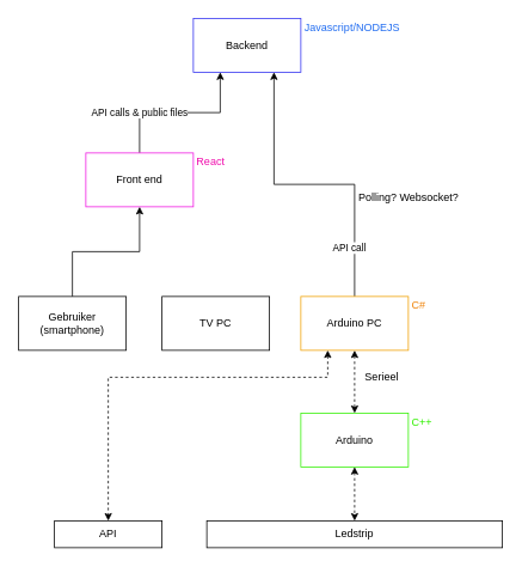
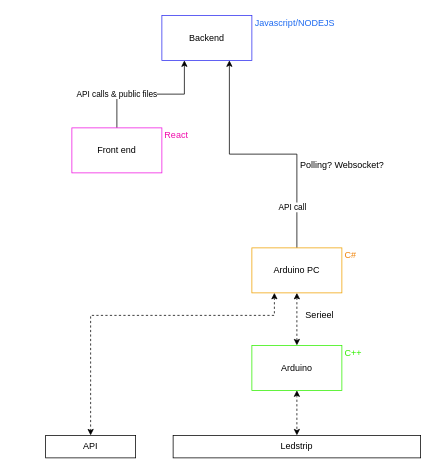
  <mxCell id="0" />
  <mxCell id="1" parent="0" />
- <mxCell id="2" value="TV PC" style="rounded=0;whiteSpace=wrap;html=1;" vertex="1" parent="1"><mxGeometry x="180" y="330" width="120" height="60" as="geometry" /></mxCell>
  <mxCell id="3" style="edgeStyle=orthogonalEdgeStyle;rounded=0;orthogonalLoop=1;jettySize=auto;html=1;exitX=0.5;exitY=1;exitDx=0;exitDy=0;entryX=0.5;entryY=0;entryDx=0;entryDy=0;dashed=1;startArrow=classic;startFill=1;" edge="1" parent="1" source="6" target="9"><mxGeometry relative="1" as="geometry" /></mxCell>
  <mxCell id="4" style="edgeStyle=orthogonalEdgeStyle;rounded=0;orthogonalLoop=1;jettySize=auto;html=1;exitX=0.5;exitY=0;exitDx=0;exitDy=0;entryX=0.75;entryY=1;entryDx=0;entryDy=0;" edge="1" parent="1" source="6" target="15"><mxGeometry relative="1" as="geometry" /></mxCell>
  <mxCell id="5" value="API call" style="edgeLabel;html=1;align=center;verticalAlign=middle;resizable=0;points=[];" vertex="1" connectable="0" parent="4"><mxGeometry x="0.186" relative="1" as="geometry"><mxPoint x="70.69" y="70" as="offset" /></mxGeometry></mxCell>
  <mxCell id="6" value="Arduino PC" style="rounded=0;whiteSpace=wrap;html=1;strokeColor=#F0A102;" vertex="1" parent="1"><mxGeometry x="335" y="330" width="120" height="60" as="geometry" /></mxCell>
  <mxCell id="7" style="edgeStyle=orthogonalEdgeStyle;rounded=0;orthogonalLoop=1;jettySize=auto;html=1;exitX=0.5;exitY=1;exitDx=0;exitDy=0;entryX=0.5;entryY=0;entryDx=0;entryDy=0;dashed=1;startArrow=classic;startFill=1;" edge="1" parent="1" source="9" target="11"><mxGeometry relative="1" as="geometry" /></mxCell>
  <mxCell id="8" style="edgeStyle=orthogonalEdgeStyle;rounded=0;orthogonalLoop=1;jettySize=auto;html=1;exitX=0.25;exitY=1;exitDx=0;exitDy=0;dashed=1;startArrow=classic;startFill=1;" edge="1" parent="1" source="6" target="19"><mxGeometry relative="1" as="geometry"><Array as="points"><mxPoint x="365" y="420" /><mxPoint x="120" y="420" /></Array></mxGeometry></mxCell>
  <mxCell id="9" value="Arduino" style="rounded=0;whiteSpace=wrap;html=1;strokeColor=#30F000;" vertex="1" parent="1"><mxGeometry x="335" y="460" width="120" height="60" as="geometry" /></mxCell>
  <mxCell id="10" value="Serieel" style="text;html=1;align=center;verticalAlign=middle;resizable=0;points=[];autosize=1;" vertex="1" parent="1"><mxGeometry x="400" y="410" width="50" height="20" as="geometry" /></mxCell>
  <mxCell id="11" value="Ledstrip" style="rounded=0;whiteSpace=wrap;html=1;" vertex="1" parent="1"><mxGeometry x="230" y="580" width="330" height="30" as="geometry" /></mxCell>
  <mxCell id="12" style="edgeStyle=orthogonalEdgeStyle;rounded=0;orthogonalLoop=1;jettySize=auto;html=1;exitX=0.5;exitY=0;exitDx=0;exitDy=0;entryX=0.25;entryY=1;entryDx=0;entryDy=0;" edge="1" parent="1" source="14" target="15"><mxGeometry relative="1" as="geometry" /></mxCell>
  <mxCell id="13" value="API calls &amp;amp; public files" style="edgeLabel;html=1;align=center;verticalAlign=middle;resizable=0;points=[];" vertex="1" connectable="0" parent="12"><mxGeometry x="0.353" y="1" relative="1" as="geometry"><mxPoint x="-77.1" as="offset" /></mxGeometry></mxCell>
  <mxCell id="14" value="Front end" style="rounded=0;whiteSpace=wrap;html=1;strokeColor=#F013E1;" vertex="1" parent="1"><mxGeometry x="95" y="170" width="120" height="60" as="geometry" /></mxCell>
  <mxCell id="15" value="Backend" style="rounded=0;whiteSpace=wrap;html=1;strokeColor=#2E2EF0;" vertex="1" parent="1"><mxGeometry x="215" y="20" width="120" height="60" as="geometry" /></mxCell>
- <mxCell id="16" style="edgeStyle=orthogonalEdgeStyle;rounded=0;orthogonalLoop=1;jettySize=auto;html=1;exitX=0.5;exitY=0;exitDx=0;exitDy=0;entryX=0.5;entryY=1;entryDx=0;entryDy=0;" edge="1" parent="1" source="17" target="14"><mxGeometry relative="1" as="geometry" /></mxCell>
- <mxCell id="17" value="Gebruiker&lt;br&gt;(smartphone)" style="rounded=0;whiteSpace=wrap;html=1;" vertex="1" parent="1"><mxGeometry x="20" y="330" width="120" height="60" as="geometry" /></mxCell>
  <mxCell id="18" value="Polling? Websocket?" style="text;html=1;align=center;verticalAlign=middle;resizable=0;points=[];autosize=1;" vertex="1" parent="1"><mxGeometry x="390" y="210" width="130" height="20" as="geometry" /></mxCell>
  <mxCell id="19" value="API" style="rounded=0;whiteSpace=wrap;html=1;" vertex="1" parent="1"><mxGeometry x="60" y="580" width="120" height="30" as="geometry" /></mxCell>
  <mxCell id="20" value="C#&amp;nbsp;" style="text;html=1;align=center;verticalAlign=middle;resizable=0;points=[];autosize=1;fontColor=#F0840A;" vertex="1" parent="1"><mxGeometry x="453" y="330" width="30" height="20" as="geometry" /></mxCell>
  <mxCell id="21" value="C++" style="text;html=1;align=center;verticalAlign=middle;resizable=0;points=[];autosize=1;fontColor=#32F002;" vertex="1" parent="1"><mxGeometry x="450" y="460" width="40" height="20" as="geometry" /></mxCell>
  <mxCell id="22" value="Javascript/NODEJS" style="text;html=1;align=center;verticalAlign=middle;resizable=0;points=[];autosize=1;fontColor=#1D6AF0;" vertex="1" parent="1"><mxGeometry x="332" y="20" width="120" height="20" as="geometry" /></mxCell>
  <mxCell id="23" value="React" style="text;html=1;align=center;verticalAlign=middle;resizable=0;points=[];autosize=1;fontColor=#F00CAC;" vertex="1" parent="1"><mxGeometry x="209" y="170" width="50" height="20" as="geometry" /></mxCell>
